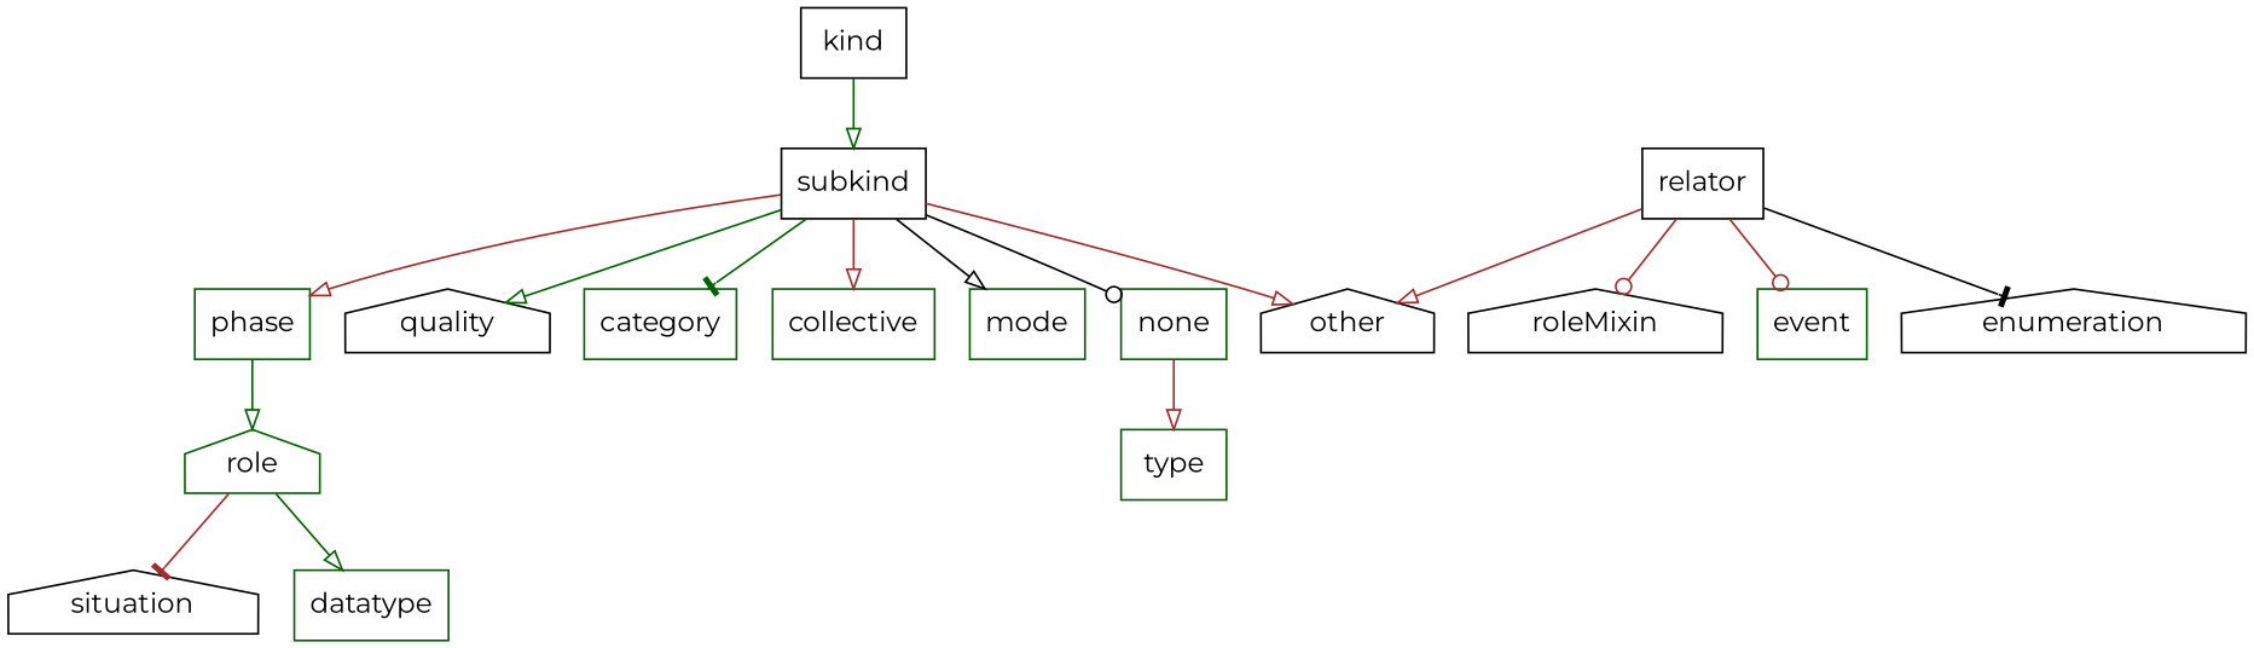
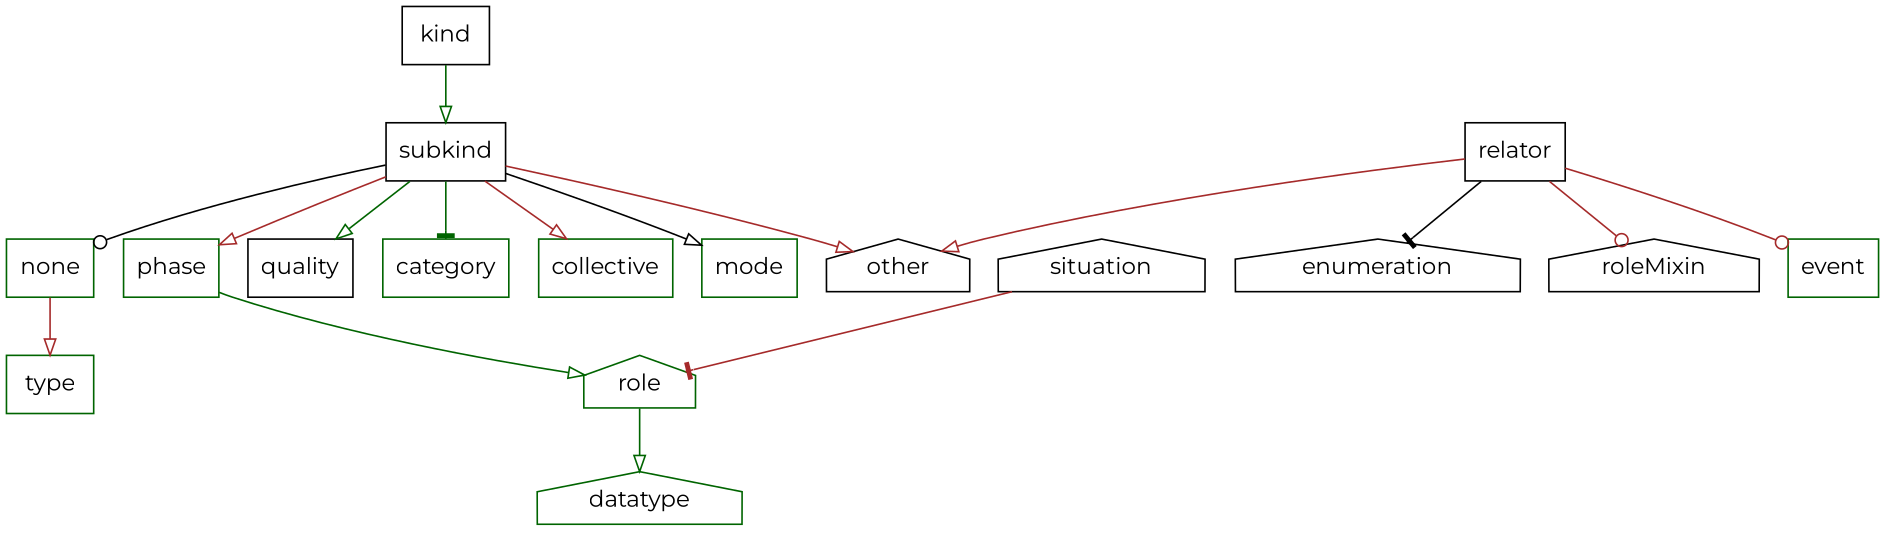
  strict digraph {
    fontname=Montserrat
    node [color=darkgreen fontname=Montserrat shape=box]
    edge [arrowhead=onormal color=brown fontname=Montserrat]
    kind [color=black]
    subkind [color=black]
    phase
-   quality [color=black shape=house]
+   quality [color=black]
    category
    collective
    mode
    none
    other [color=black shape=house]
    role [shape=house]
    relator [color=black]
    roleMixin [color=black shape=house]
    event
    enumeration [color=black shape=house]
    type
    situation [color=black shape=house]
-   datatype
+   datatype [shape=house]
    kind -> subkind [color=darkgreen]
    subkind -> phase
    subkind -> quality [color=darkgreen]
    subkind -> category [arrowhead=tee color=darkgreen]
    subkind -> collective
    subkind -> mode [color=black]
    subkind -> none [arrowhead=odot color=black]
    subkind -> other
    phase -> role [color=darkgreen]
    none -> type
-   role -> situation [arrowhead=tee]
+   situation -> role [arrowhead=tee]
    role -> datatype [color=darkgreen]
    relator -> other
    relator -> roleMixin [arrowhead=odot]
    relator -> event [arrowhead=odot]
    relator -> enumeration [arrowhead=tee color=black]
  }
